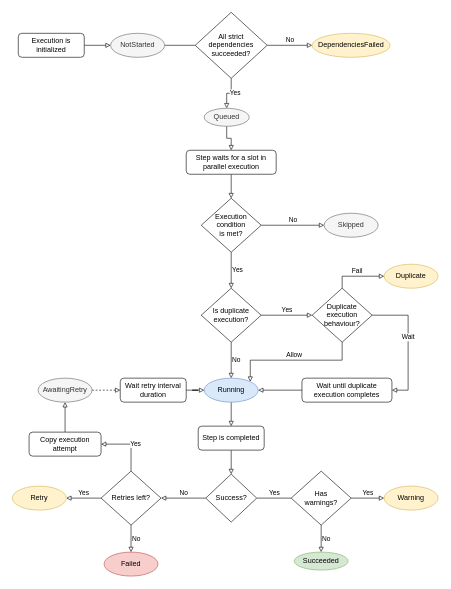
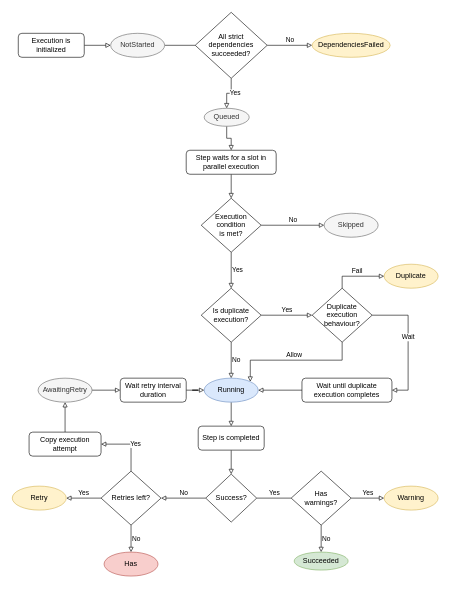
  <mxCell id="0" />
  <mxCell id="1" parent="0" />
  <mxCell id="2" style="edgeStyle=orthogonalEdgeStyle;rounded=0;orthogonalLoop=1;jettySize=auto;html=1;entryX=0;entryY=0.5;entryDx=0;entryDy=0;endArrow=block;endFill=0;" edge="1" parent="1" source="3" target="5"><mxGeometry relative="1" as="geometry" /></mxCell>
  <mxCell id="3" value="Execution is initialized" style="rounded=1;whiteSpace=wrap;html=1;fontSize=12;glass=0;strokeWidth=1;shadow=0;fontStyle=0" vertex="1" parent="1"><mxGeometry x="30" y="55" width="110" height="40" as="geometry" /></mxCell>
  <mxCell id="4" style="edgeStyle=orthogonalEdgeStyle;rounded=0;orthogonalLoop=1;jettySize=auto;html=1;entryX=0;entryY=0.5;entryDx=0;entryDy=0;endArrow=none;endFill=0;" edge="1" parent="1" source="5" target="8"><mxGeometry relative="1" as="geometry" /></mxCell>
  <mxCell id="5" value="NotStarted" style="ellipse;whiteSpace=wrap;html=1;fillColor=#f5f5f5;fontColor=#333333;strokeColor=#666666;" vertex="1" parent="1"><mxGeometry x="184" y="55" width="90" height="40" as="geometry" /></mxCell>
  <mxCell id="6" value="No" style="edgeStyle=orthogonalEdgeStyle;rounded=0;orthogonalLoop=1;jettySize=auto;html=1;entryX=0;entryY=0.5;entryDx=0;entryDy=0;endArrow=block;endFill=0;exitX=1;exitY=0.5;exitDx=0;exitDy=0;labelPosition=center;verticalLabelPosition=top;align=center;verticalAlign=bottom;" edge="1" parent="1" source="8" target="9"><mxGeometry relative="1" as="geometry" /></mxCell>
  <mxCell id="7" value="Yes" style="edgeStyle=orthogonalEdgeStyle;rounded=0;orthogonalLoop=1;jettySize=auto;html=1;entryX=0.5;entryY=0;entryDx=0;entryDy=0;endArrow=block;endFill=0;labelPosition=right;verticalLabelPosition=middle;align=left;verticalAlign=middle;" edge="1" parent="1" source="8" target="11"><mxGeometry relative="1" as="geometry" /></mxCell>
  <mxCell id="8" value="All strict dependencies succeeded?" style="rhombus;whiteSpace=wrap;html=1;" vertex="1" parent="1"><mxGeometry x="325" y="20" width="120" height="110" as="geometry" /></mxCell>
  <mxCell id="9" value="DependenciesFailed" style="ellipse;whiteSpace=wrap;html=1;fillColor=#fff2cc;strokeColor=#d6b656;" vertex="1" parent="1"><mxGeometry x="520" y="55" width="130" height="40" as="geometry" /></mxCell>
  <mxCell id="10" style="edgeStyle=orthogonalEdgeStyle;rounded=0;orthogonalLoop=1;jettySize=auto;html=1;entryX=0.5;entryY=0;entryDx=0;entryDy=0;endArrow=block;endFill=0;" edge="1" parent="1" source="11" target="13"><mxGeometry relative="1" as="geometry" /></mxCell>
  <mxCell id="11" value="Queued" style="ellipse;whiteSpace=wrap;html=1;fillColor=#f5f5f5;fontColor=#333333;strokeColor=#666666;" vertex="1" parent="1"><mxGeometry x="340" y="180" width="75" height="30" as="geometry" /></mxCell>
  <mxCell id="12" style="edgeStyle=orthogonalEdgeStyle;rounded=0;orthogonalLoop=1;jettySize=auto;html=1;entryX=0.5;entryY=0;entryDx=0;entryDy=0;endArrow=block;endFill=0;" edge="1" parent="1" source="13" target="16"><mxGeometry relative="1" as="geometry" /></mxCell>
  <mxCell id="13" value="Step waits for a slot in parallel execution" style="rounded=1;whiteSpace=wrap;html=1;fontSize=12;glass=0;strokeWidth=1;shadow=0;fontStyle=0" vertex="1" parent="1"><mxGeometry x="310" y="250" width="150" height="40" as="geometry" /></mxCell>
  <mxCell id="14" value="No" style="edgeStyle=orthogonalEdgeStyle;rounded=0;orthogonalLoop=1;jettySize=auto;html=1;entryX=0;entryY=0.5;entryDx=0;entryDy=0;endArrow=block;endFill=0;labelPosition=center;verticalLabelPosition=top;align=center;verticalAlign=bottom;" edge="1" parent="1" source="16" target="17"><mxGeometry relative="1" as="geometry" /></mxCell>
  <mxCell id="15" value="Yes" style="edgeStyle=orthogonalEdgeStyle;rounded=0;orthogonalLoop=1;jettySize=auto;html=1;entryX=0.5;entryY=0;entryDx=0;entryDy=0;endArrow=block;endFill=0;labelPosition=right;verticalLabelPosition=middle;align=left;verticalAlign=middle;" edge="1" parent="1" source="16" target="20"><mxGeometry relative="1" as="geometry" /></mxCell>
  <mxCell id="16" value="Execution&lt;br&gt;condition&lt;br&gt;is met?" style="rhombus;whiteSpace=wrap;html=1;" vertex="1" parent="1"><mxGeometry x="335" y="330" width="100" height="90" as="geometry" /></mxCell>
  <mxCell id="17" value="Skipped" style="ellipse;whiteSpace=wrap;html=1;fillColor=#f5f5f5;fontColor=#333333;strokeColor=#666666;" vertex="1" parent="1"><mxGeometry x="540" y="355" width="90" height="40" as="geometry" /></mxCell>
  <mxCell id="18" value="Yes" style="edgeStyle=orthogonalEdgeStyle;rounded=0;orthogonalLoop=1;jettySize=auto;html=1;entryX=0;entryY=0.5;entryDx=0;entryDy=0;endArrow=block;endFill=0;labelPosition=center;verticalLabelPosition=top;align=center;verticalAlign=bottom;" edge="1" parent="1" source="20" target="45"><mxGeometry relative="1" as="geometry"><mxPoint x="540" y="510" as="targetPoint" /></mxGeometry></mxCell>
  <mxCell id="19" value="No" style="edgeStyle=orthogonalEdgeStyle;rounded=0;orthogonalLoop=1;jettySize=auto;html=1;entryX=0.5;entryY=0;entryDx=0;entryDy=0;endArrow=block;endFill=0;labelPosition=right;verticalLabelPosition=middle;align=left;verticalAlign=middle;" edge="1" parent="1" source="20" target="22"><mxGeometry relative="1" as="geometry" /></mxCell>
  <mxCell id="20" value="Is duplicate execution?" style="rhombus;whiteSpace=wrap;html=1;" vertex="1" parent="1"><mxGeometry x="335" y="480" width="100" height="90" as="geometry" /></mxCell>
  <mxCell id="21" style="edgeStyle=orthogonalEdgeStyle;rounded=0;orthogonalLoop=1;jettySize=auto;html=1;entryX=0.5;entryY=0;entryDx=0;entryDy=0;endArrow=block;endFill=0;" edge="1" parent="1" source="22" target="27"><mxGeometry relative="1" as="geometry" /></mxCell>
  <mxCell id="22" value="Running" style="ellipse;whiteSpace=wrap;html=1;fillColor=#dae8fc;strokeColor=#6c8ebf;" vertex="1" parent="1"><mxGeometry x="340" y="630" width="90" height="40" as="geometry" /></mxCell>
  <mxCell id="23" value="Yes" style="edgeStyle=orthogonalEdgeStyle;rounded=0;orthogonalLoop=1;jettySize=auto;html=1;entryX=0;entryY=0.5;entryDx=0;entryDy=0;endArrow=none;endFill=0;labelPosition=center;verticalLabelPosition=top;align=center;verticalAlign=bottom;" edge="1" parent="1" source="25" target="30"><mxGeometry relative="1" as="geometry" /></mxCell>
  <mxCell id="24" value="No" style="edgeStyle=orthogonalEdgeStyle;rounded=0;orthogonalLoop=1;jettySize=auto;html=1;entryX=1;entryY=0.5;entryDx=0;entryDy=0;endArrow=block;endFill=0;labelPosition=center;verticalLabelPosition=top;align=center;verticalAlign=bottom;" edge="1" parent="1" source="25" target="36"><mxGeometry relative="1" as="geometry" /></mxCell>
  <mxCell id="25" value="Success?" style="rhombus;whiteSpace=wrap;html=1;" vertex="1" parent="1"><mxGeometry x="342.5" y="790" width="85" height="80" as="geometry" /></mxCell>
  <mxCell id="26" style="edgeStyle=orthogonalEdgeStyle;rounded=0;orthogonalLoop=1;jettySize=auto;html=1;entryX=0.5;entryY=0;entryDx=0;entryDy=0;endArrow=block;endFill=0;" edge="1" parent="1" source="27" target="25"><mxGeometry relative="1" as="geometry" /></mxCell>
  <mxCell id="27" value="Step is completed" style="rounded=1;whiteSpace=wrap;html=1;fontSize=12;glass=0;strokeWidth=1;shadow=0;fontStyle=0" vertex="1" parent="1"><mxGeometry x="330" y="710" width="110" height="40" as="geometry" /></mxCell>
  <mxCell id="28" value="Yes" style="edgeStyle=orthogonalEdgeStyle;rounded=0;orthogonalLoop=1;jettySize=auto;html=1;entryX=0;entryY=0.5;entryDx=0;entryDy=0;endArrow=block;endFill=0;labelPosition=center;verticalLabelPosition=top;align=center;verticalAlign=bottom;" edge="1" parent="1" source="30" target="31"><mxGeometry relative="1" as="geometry" /></mxCell>
  <mxCell id="29" value="No" style="edgeStyle=orthogonalEdgeStyle;rounded=0;orthogonalLoop=1;jettySize=auto;html=1;entryX=0.5;entryY=0;entryDx=0;entryDy=0;endArrow=block;endFill=0;labelPosition=right;verticalLabelPosition=middle;align=left;verticalAlign=middle;" edge="1" parent="1" source="30" target="32"><mxGeometry relative="1" as="geometry" /></mxCell>
  <mxCell id="30" value="Has&lt;br&gt;warnings?" style="rhombus;whiteSpace=wrap;html=1;" vertex="1" parent="1"><mxGeometry x="485" y="785" width="100" height="90" as="geometry" /></mxCell>
  <mxCell id="31" value="Warning" style="ellipse;whiteSpace=wrap;html=1;fillColor=#fff2cc;strokeColor=#d6b656;" vertex="1" parent="1"><mxGeometry x="640" y="810" width="90" height="40" as="geometry" /></mxCell>
  <mxCell id="32" value="Succeeded" style="ellipse;whiteSpace=wrap;html=1;fillColor=#d5e8d4;strokeColor=#82b366;" vertex="1" parent="1"><mxGeometry x="490" y="920" width="90" height="30" as="geometry" /></mxCell>
  <mxCell id="33" value="No" style="edgeStyle=orthogonalEdgeStyle;rounded=0;orthogonalLoop=1;jettySize=auto;html=1;entryX=0.5;entryY=0;entryDx=0;entryDy=0;endArrow=block;endFill=0;labelPosition=right;verticalLabelPosition=middle;align=left;verticalAlign=middle;" edge="1" parent="1" source="36" target="37"><mxGeometry relative="1" as="geometry" /></mxCell>
  <mxCell id="34" value="Yes" style="edgeStyle=orthogonalEdgeStyle;rounded=0;orthogonalLoop=1;jettySize=auto;html=1;entryX=1;entryY=0.5;entryDx=0;entryDy=0;endArrow=block;endFill=0;labelPosition=center;verticalLabelPosition=top;align=center;verticalAlign=bottom;" edge="1" parent="1" source="36" target="38"><mxGeometry relative="1" as="geometry"><mxPoint x="112" y="830" as="targetPoint" /></mxGeometry></mxCell>
  <mxCell id="35" value="Yes" style="edgeStyle=orthogonalEdgeStyle;rounded=0;orthogonalLoop=1;jettySize=auto;html=1;entryX=1;entryY=0.5;entryDx=0;entryDy=0;endArrow=block;endFill=0;labelPosition=right;verticalLabelPosition=middle;align=left;verticalAlign=middle;" edge="1" parent="1" source="36" target="40"><mxGeometry relative="1" as="geometry" /></mxCell>
  <mxCell id="36" value="Retries left?" style="rhombus;whiteSpace=wrap;html=1;" vertex="1" parent="1"><mxGeometry x="168" y="785" width="100" height="90" as="geometry" /></mxCell>
- <mxCell id="37" value="Failed" style="ellipse;whiteSpace=wrap;html=1;fillColor=#f8cecc;strokeColor=#b85450;" vertex="1" parent="1"><mxGeometry x="173" y="920" width="90" height="40" as="geometry" /></mxCell>
+ <mxCell id="37" value="Has" style="ellipse;whiteSpace=wrap;html=1;fillColor=#f8cecc;strokeColor=#b85450;" vertex="1" parent="1"><mxGeometry x="173" y="920" width="90" height="40" as="geometry" /></mxCell>
  <mxCell id="38" value="Retry" style="ellipse;whiteSpace=wrap;html=1;fillColor=#fff2cc;strokeColor=#d6b656;" vertex="1" parent="1"><mxGeometry x="20" y="810" width="90" height="40" as="geometry" /></mxCell>
  <mxCell id="39" style="edgeStyle=orthogonalEdgeStyle;rounded=0;orthogonalLoop=1;jettySize=auto;html=1;entryX=0.5;entryY=1;entryDx=0;entryDy=0;endArrow=block;endFill=0;" edge="1" parent="1" source="40" target="42"><mxGeometry relative="1" as="geometry" /></mxCell>
  <mxCell id="40" value="Copy execution attempt" style="rounded=1;whiteSpace=wrap;html=1;fontSize=12;glass=0;strokeWidth=1;shadow=0;fontStyle=0" vertex="1" parent="1"><mxGeometry x="48" y="720" width="120" height="40" as="geometry" /></mxCell>
- <mxCell id="41" style="edgeStyle=orthogonalEdgeStyle;rounded=0;orthogonalLoop=1;jettySize=auto;html=1;entryX=0;entryY=0.5;entryDx=0;entryDy=0;endArrow=block;endFill=0;dashed=1;" edge="1" parent="1" source="42" target="44"><mxGeometry relative="1" as="geometry" /></mxCell>
+ <mxCell id="41" style="edgeStyle=orthogonalEdgeStyle;rounded=0;orthogonalLoop=1;jettySize=auto;html=1;entryX=0;entryY=0.5;entryDx=0;entryDy=0;endArrow=block;endFill=0;" edge="1" parent="1" source="42" target="44"><mxGeometry relative="1" as="geometry" /></mxCell>
  <mxCell id="42" value="AwaitingRetry" style="ellipse;whiteSpace=wrap;html=1;fillColor=#f5f5f5;fontColor=#333333;strokeColor=#666666;" vertex="1" parent="1"><mxGeometry x="63" y="630" width="90" height="40" as="geometry" /></mxCell>
  <mxCell id="43" style="edgeStyle=orthogonalEdgeStyle;rounded=0;orthogonalLoop=1;jettySize=auto;html=1;entryX=0;entryY=0.5;entryDx=0;entryDy=0;endArrow=block;endFill=0;" edge="1" parent="1" source="44" target="22"><mxGeometry relative="1" as="geometry" /></mxCell>
  <mxCell id="44" value="Wait retry interval duration" style="rounded=1;whiteSpace=wrap;html=1;fontSize=12;glass=0;strokeWidth=1;shadow=0;fontStyle=0" vertex="1" parent="1"><mxGeometry x="200" y="630" width="110" height="40" as="geometry" /></mxCell>
  <mxCell id="45" value="Duplicate&lt;br&gt;execution&lt;br&gt;behaviour?" style="rhombus;whiteSpace=wrap;html=1;" vertex="1" parent="1"><mxGeometry x="520" y="480" width="100" height="90" as="geometry" /></mxCell>
  <mxCell id="46" value="Duplicate" style="ellipse;whiteSpace=wrap;html=1;fillColor=#fff2cc;strokeColor=#d6b656;" vertex="1" parent="1"><mxGeometry x="640" y="440" width="90" height="40" as="geometry" /></mxCell>
  <mxCell id="47" value="Fail" style="edgeStyle=orthogonalEdgeStyle;rounded=0;orthogonalLoop=1;jettySize=auto;html=1;endArrow=block;endFill=0;labelPosition=center;verticalLabelPosition=top;align=center;verticalAlign=bottom;exitX=0.5;exitY=0;exitDx=0;exitDy=0;entryX=0;entryY=0.5;entryDx=0;entryDy=0;" edge="1" parent="1" source="45" target="46"><mxGeometry relative="1" as="geometry"><mxPoint x="650" y="530" as="sourcePoint" /><mxPoint x="710" y="510" as="targetPoint" /></mxGeometry></mxCell>
  <mxCell id="48" value="Allow" style="edgeStyle=orthogonalEdgeStyle;rounded=0;orthogonalLoop=1;jettySize=auto;html=1;endArrow=block;endFill=0;labelPosition=center;verticalLabelPosition=top;align=center;verticalAlign=bottom;exitX=0.5;exitY=1;exitDx=0;exitDy=0;entryX=1;entryY=0;entryDx=0;entryDy=0;" edge="1" parent="1" source="45" target="22"><mxGeometry relative="1" as="geometry"><mxPoint x="580" y="600" as="sourcePoint" /><mxPoint x="650" y="580" as="targetPoint" /></mxGeometry></mxCell>
  <mxCell id="49" value="Wait until duplicate execution completes" style="rounded=1;whiteSpace=wrap;html=1;fontSize=12;glass=0;strokeWidth=1;shadow=0;fontStyle=0" vertex="1" parent="1"><mxGeometry x="503" y="630" width="150" height="40" as="geometry" /></mxCell>
  <mxCell id="50" value="Wait" style="edgeStyle=orthogonalEdgeStyle;rounded=0;orthogonalLoop=1;jettySize=auto;html=1;endArrow=block;endFill=0;labelPosition=center;verticalLabelPosition=top;align=center;verticalAlign=bottom;exitX=1;exitY=0.5;exitDx=0;exitDy=0;entryX=1;entryY=0.5;entryDx=0;entryDy=0;" edge="1" parent="1" source="45" target="49"><mxGeometry relative="1" as="geometry"><mxPoint x="660" y="540" as="sourcePoint" /><mxPoint x="730" y="520" as="targetPoint" /><Array as="points"><mxPoint x="680" y="525" /><mxPoint x="680" y="650" /></Array></mxGeometry></mxCell>
  <mxCell id="51" style="edgeStyle=orthogonalEdgeStyle;rounded=0;orthogonalLoop=1;jettySize=auto;html=1;entryX=1;entryY=0.5;entryDx=0;entryDy=0;endArrow=block;endFill=0;exitX=0;exitY=0.5;exitDx=0;exitDy=0;" edge="1" parent="1" source="49" target="22"><mxGeometry relative="1" as="geometry"><mxPoint x="395" y="300" as="sourcePoint" /><mxPoint x="395" y="340" as="targetPoint" /></mxGeometry></mxCell>
